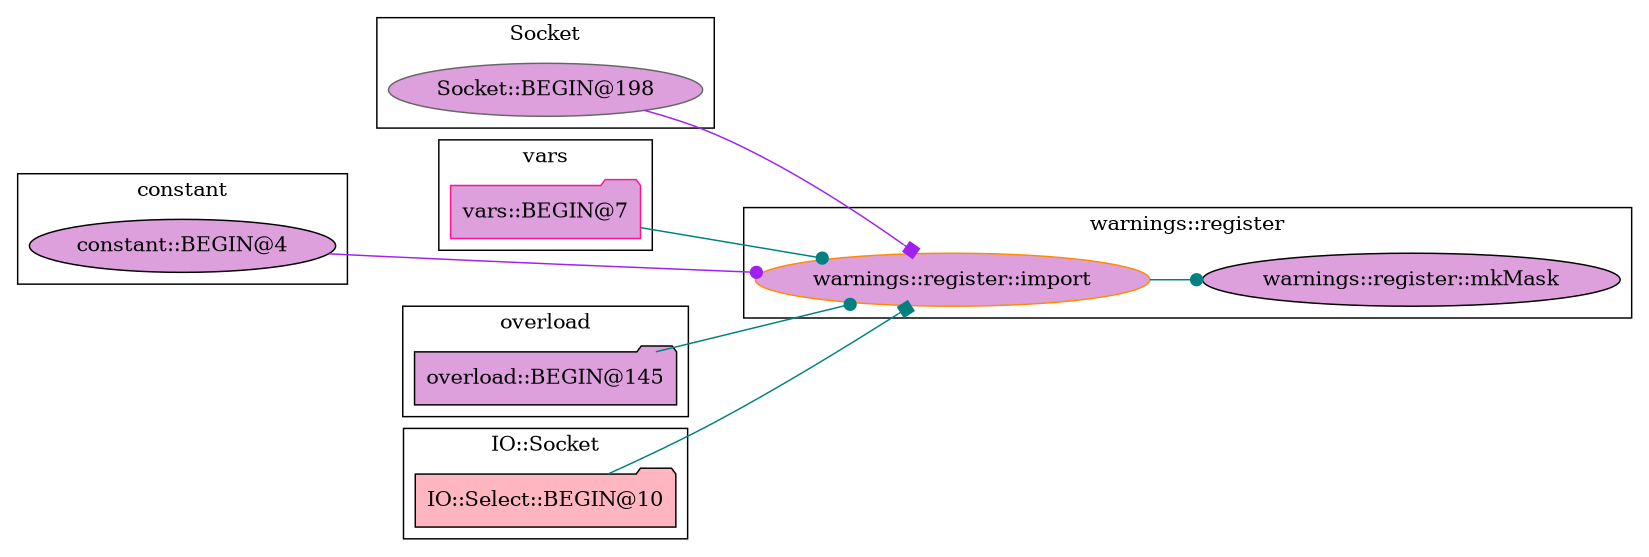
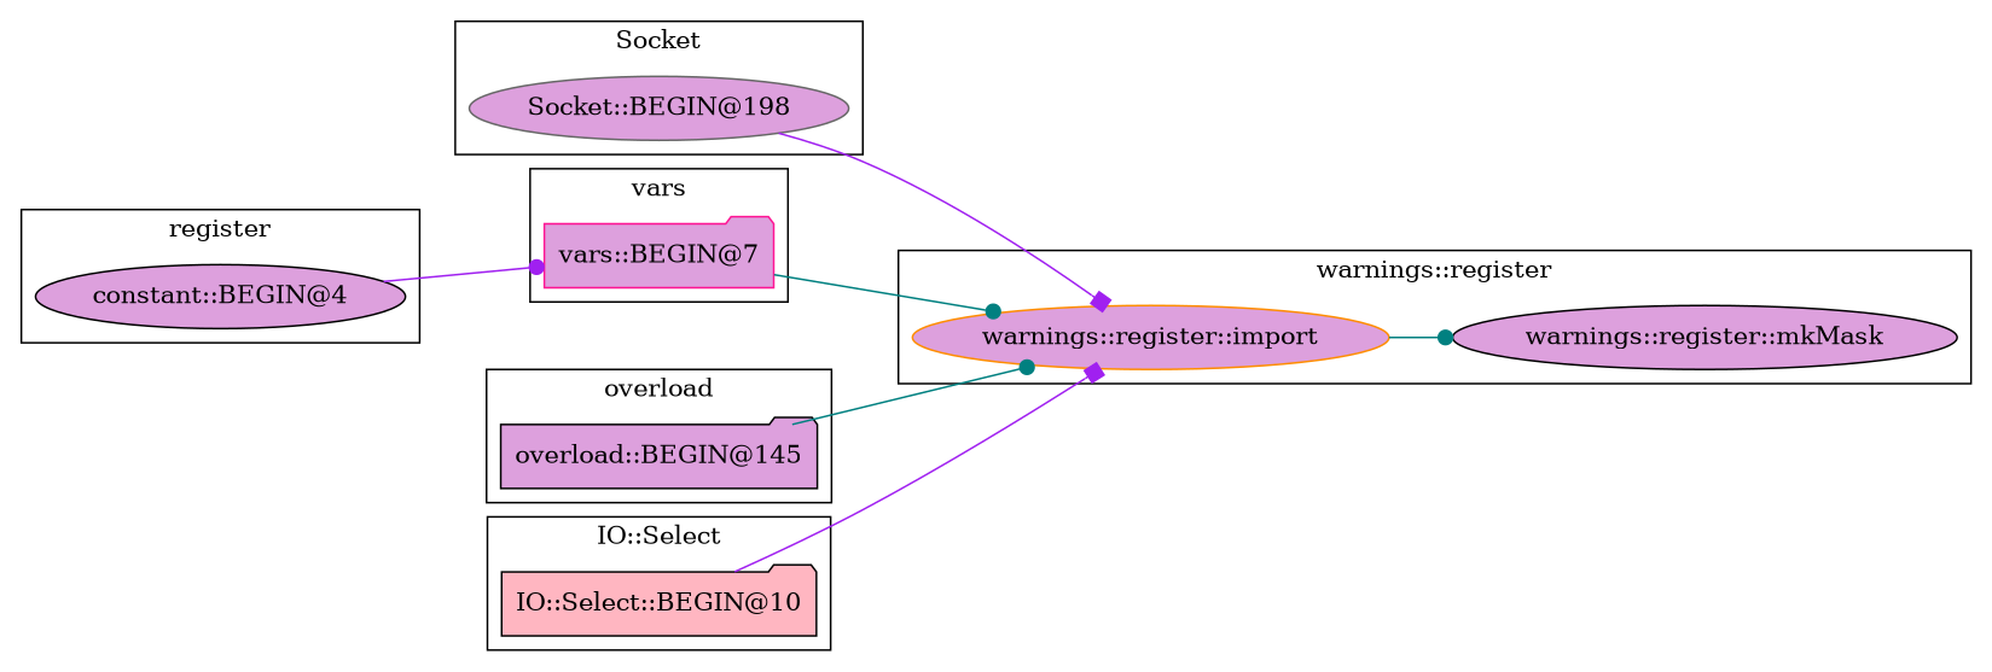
  digraph {
    rankdir=LR
    node [color=black fillcolor=plum shape=ellipse style=filled]
    edge [arrowhead=dot color=purple]
    "Socket::BEGIN@198" [color=gray40]
    "vars::BEGIN@7" [color=deeppink shape=folder]
    "warnings::register::mkMask"
    "warnings::register::import" [color=darkorange]
    "constant::BEGIN@4"
    "overload::BEGIN@145" [shape=folder]
    "IO::Select::BEGIN@10" [fillcolor=lightpink shape=folder]
    subgraph cluster_1 {
      label=Socket
      "Socket::BEGIN@198"
    }
    subgraph cluster_2 {
      label=vars
      "vars::BEGIN@7"
    }
    subgraph cluster_3 {
      label="warnings::register"
      "warnings::register::mkMask"
      "warnings::register::import"
    }
    subgraph cluster_4 {
-     label=constant
+     label=register
      "constant::BEGIN@4"
    }
    subgraph cluster_5 {
      label=overload
      "overload::BEGIN@145"
    }
    subgraph cluster_6 {
-     label="IO::Socket"
+     label="IO::Select"
      "IO::Select::BEGIN@10"
    }
    "Socket::BEGIN@198" -> "warnings::register::import" [arrowhead=box]
    "vars::BEGIN@7" -> "warnings::register::import" [color=teal]
    "warnings::register::import" -> "warnings::register::mkMask" [color=teal]
-   "constant::BEGIN@4" -> "warnings::register::import"
+   "constant::BEGIN@4" -> "vars::BEGIN@7"
    "overload::BEGIN@145" -> "warnings::register::import" [color=teal]
-   "IO::Select::BEGIN@10" -> "warnings::register::import" [arrowhead=box color=teal]
+   "IO::Select::BEGIN@10" -> "warnings::register::import" [arrowhead=box]
  }
